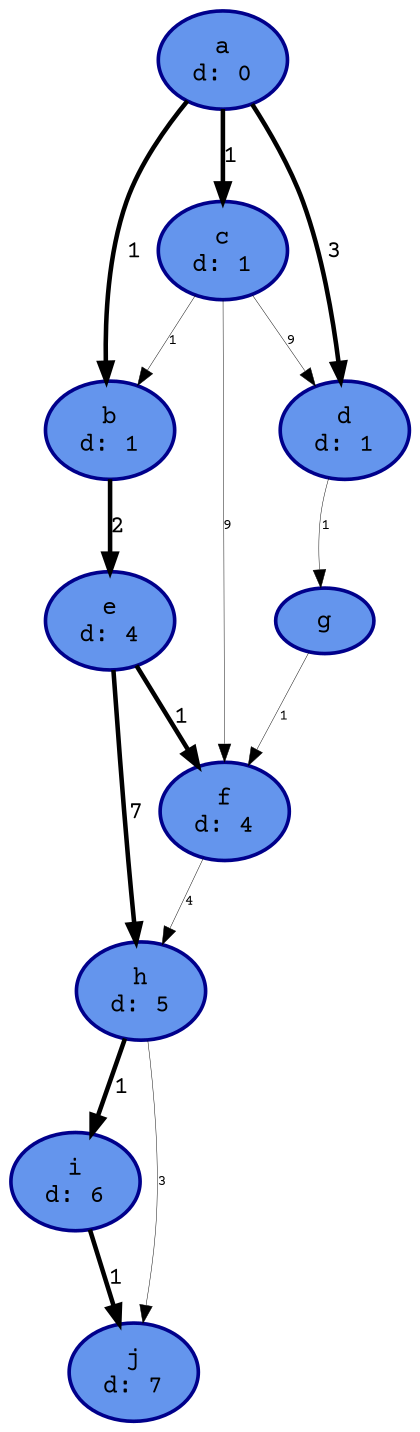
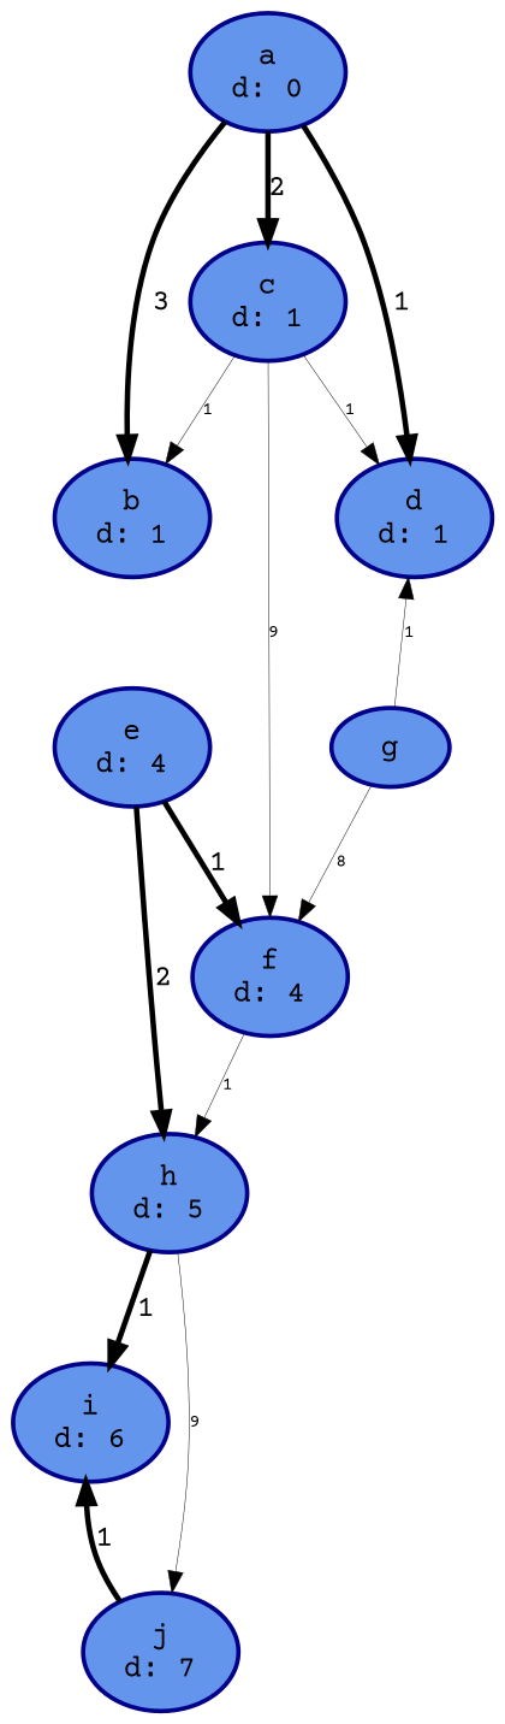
  digraph {
    fontname="Courier Prime"
    rankdir=TB
    node [color=darkblue fillcolor=cornflowerblue fontname="Courier Prime" penwidth=2 shape=oval style=filled]
    edge [dir=forward fontname="Courier Prime" penwidth=2.5]
    n1 [label="a\nd: 0"]
    n2 [label="b\nd: 1"]
    n3 [label="c\nd: 1"]
    n4 [label="d\nd: 1"]
    n5 [label="e\nd: 4"]
    n6 [label="f\nd: 4"]
    n7 [label=g]
    n8 [label="h\nd: 5"]
    n9 [label="i\nd: 6"]
    n10 [label="j\nd: 7"]
-   n1 -> n2 [label=1]
-   n1 -> n3 [label=1]
-   n1 -> n4 [label=3]
-   n2 -> n5 [label=2]
+   n1 -> n2 [label=3]
+   n1 -> n3 [label=2]
+   n1 -> n4 [label=1]
    n3 -> n2 [fontsize=8 label=1 penwidth=0.25]
-   n3 -> n4 [fontsize=8 label=9 penwidth=0.25]
+   n3 -> n4 [fontsize=8 label=1 penwidth=0.25]
    n3 -> n6 [fontsize=8 label=9 penwidth=0.25]
-   n4 -> n7 [fontsize=8 label=1 penwidth=0.25]
+   n7 -> n4 [fontsize=8 label=1 penwidth=0.25]
    n5 -> n6 [label=1]
-   n5 -> n8 [label=7]
-   n6 -> n8 [fontsize=8 label=4 penwidth=0.25]
-   n7 -> n6 [fontsize=8 label=1 penwidth=0.25]
+   n5 -> n8 [label=2]
+   n6 -> n8 [fontsize=8 label=1 penwidth=0.25]
+   n7 -> n6 [fontsize=8 label=8 penwidth=0.25]
    n8 -> n9 [label=1]
-   n8 -> n10 [fontsize=8 label=3 penwidth=0.25]
-   n9 -> n10 [label=1]
+   n8 -> n10 [fontsize=8 label=9 penwidth=0.25]
+   n10 -> n9 [label=1]
  }
